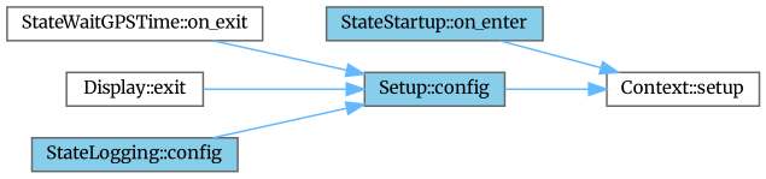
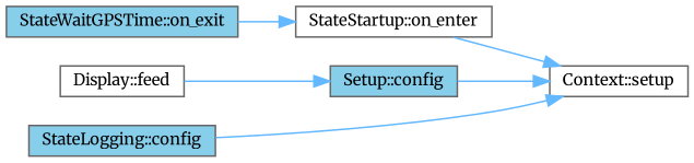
  digraph {
    fontname=Merriweather
    rankdir=RL
    node [color=grey40 fillcolor=skyblue fontname=Merriweather fontsize=10 shape=box style=filled]
    edge [color=steelblue1 dir=back fontname=Merriweather fontsize=10 labelfontname=Helvetica labelfontsize=10 style=solid]
    n1 [color=gray40 fontcolor=black height=0.2 label="Setup::config" width=0.4]
-   n2 [fillcolor=white height=0.2 label="Display::exit" width=0.4]
-   n3 [fillcolor=white height=0.2 label="StateWaitGPSTime::on_exit" width=0.4]
+   n2 [fillcolor=white height=0.2 label="Display::feed" width=0.4]
+   n3 [height=0.2 label="StateWaitGPSTime::on_exit" width=0.4]
    n4 [height=0.2 label="StateLogging::config" width=0.4]
    n5 [fillcolor=white height=0.2 label="Context::setup" width=0.4]
-   n6 [height=0.2 label="StateStartup::on_enter" width=0.4]
+   n6 [fillcolor=white height=0.2 label="StateStartup::on_enter" width=0.4]
    n1 -> n2
-   n1 -> n3
-   n1 -> n4
+   n6 -> n3
+   n5 -> n4
    n5 -> n1
    n5 -> n6
  }
